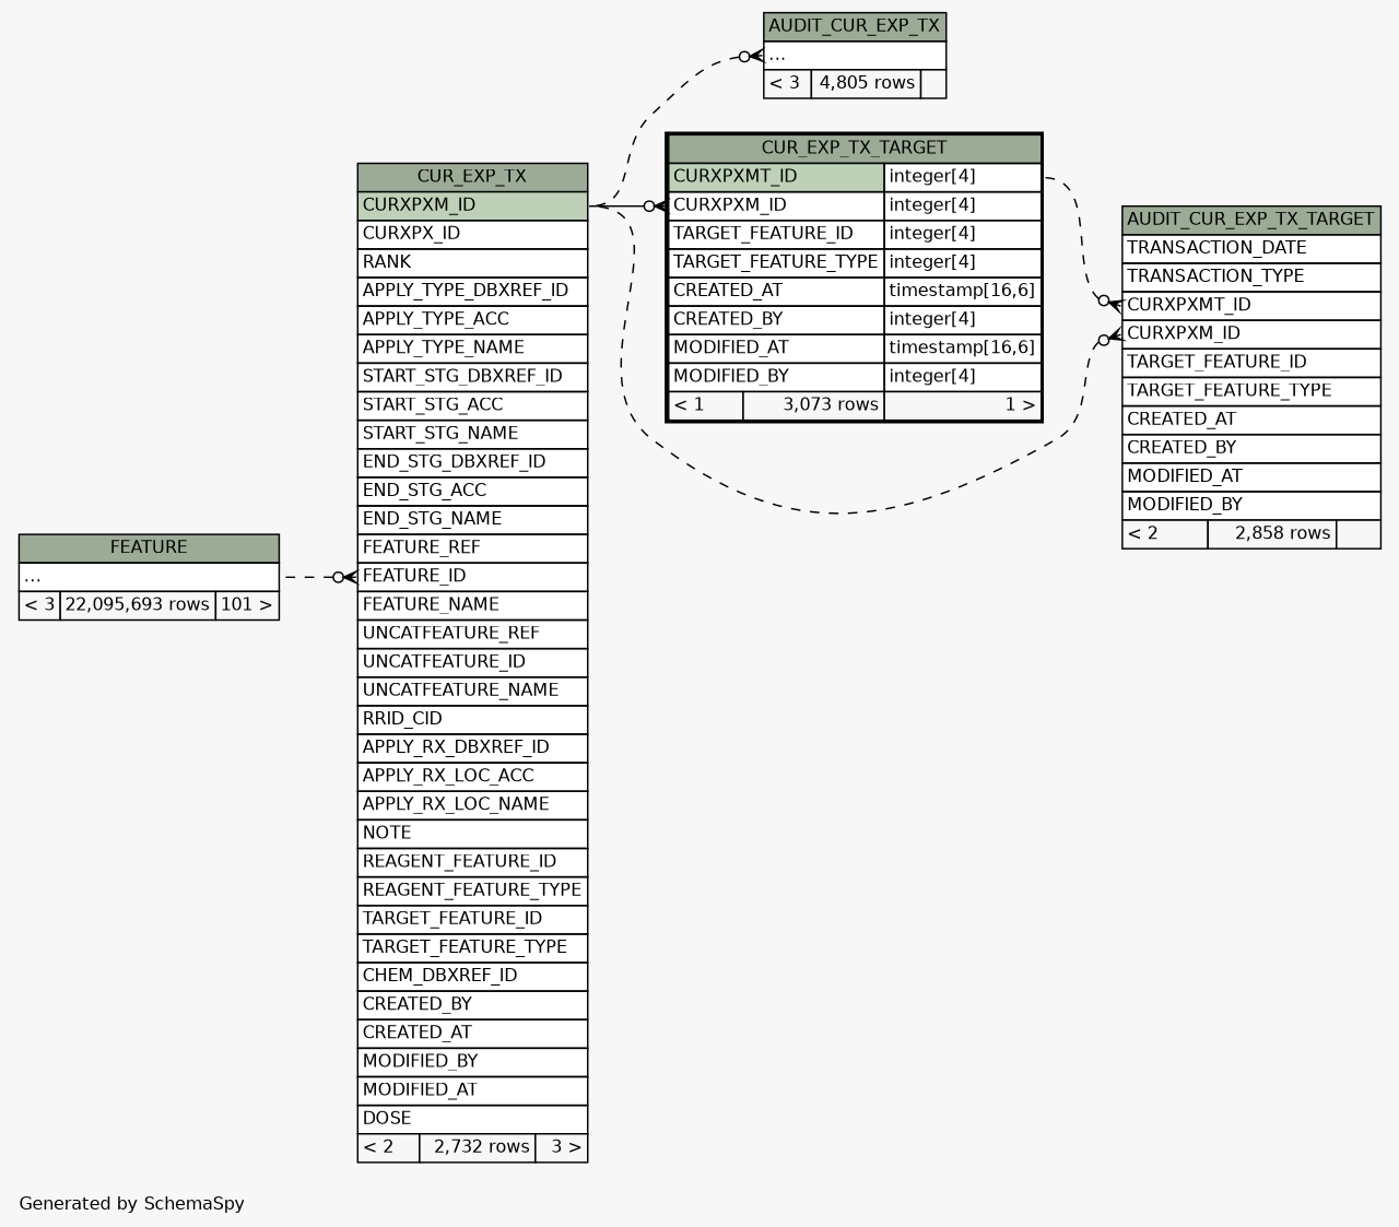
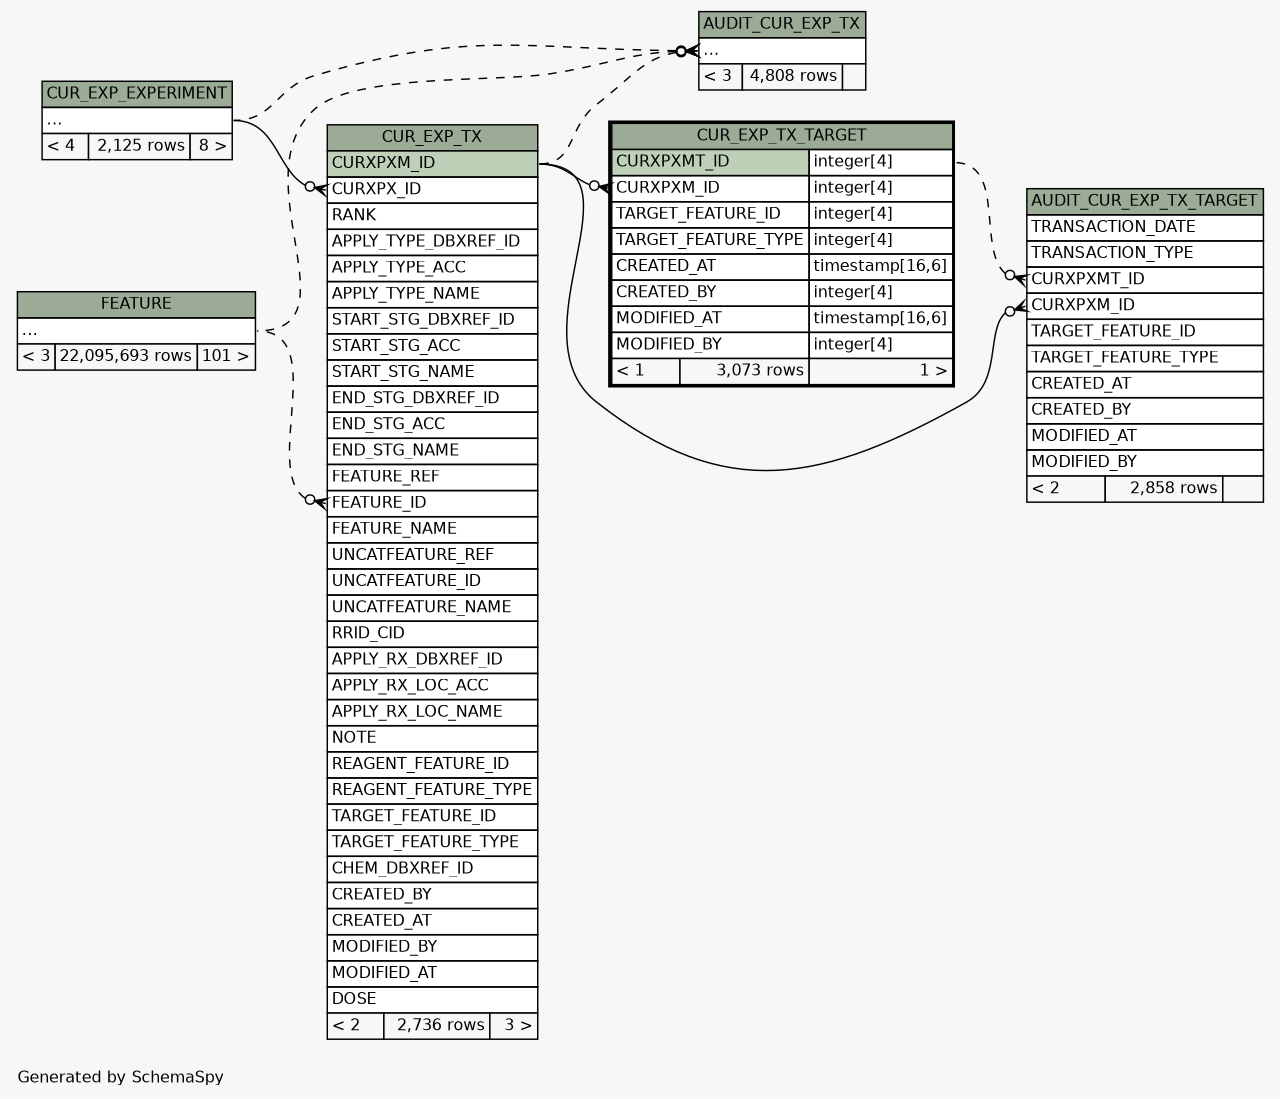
  digraph {
    bgcolor="#f7f7f7"
    fontname=Helvetica
    fontsize=11
    label="\nGenerated by SchemaSpy"
    labeljust=l
    nodesep=0.18
    rankdir=RL
    ranksep=0.46
    node [fontname=Helvetica fontsize=11 shape=plaintext]
    edge [arrowhead=none arrowsize=0.8 arrowtail=crowodot dir=back headport="elipses:e" style=dashed tailport="elipses:w"]
-   n1 [label=<     <TABLE BORDER="0" CELLBORDER="1" CELLSPACING="0" BGCOLOR="#ffffff">       <TR><TD COLSPAN="3" BGCOLOR="#9bab96" ALIGN="CENTER">AUDIT_CUR_EXP_TX</TD></TR>       <TR><TD PORT="elipses" COLSPAN="3" ALIGN="LEFT">...</TD></TR>       <TR><TD ALIGN="LEFT" BGCOLOR="#f7f7f7">&lt; 3</TD><TD ALIGN="RIGHT" BGCOLOR="#f7f7f7">4,805 rows</TD><TD ALIGN="RIGHT" BGCOLOR="#f7f7f7">  </TD></TR>     </TABLE>>]
-   n3 [label=<     <TABLE BORDER="0" CELLBORDER="1" CELLSPACING="0" BGCOLOR="#ffffff">       <TR><TD COLSPAN="3" BGCOLOR="#9bab96" ALIGN="CENTER">CUR_EXP_TX</TD></TR>       <TR><TD PORT="CURXPXM_ID" COLSPAN="3" BGCOLOR="#bed1b8" ALIGN="LEFT">CURXPXM_ID</TD></TR>       <TR><TD PORT="CURXPX_ID" COLSPAN="3" ALIGN="LEFT">CURXPX_ID</TD></TR>       <TR><TD PORT="RANK" COLSPAN="3" ALIGN="LEFT">RANK</TD></TR>       <TR><TD PORT="APPLY_TYPE_DBXREF_ID" COLSPAN="3" ALIGN="LEFT">APPLY_TYPE_DBXREF_ID</TD></TR>       <TR><TD PORT="APPLY_TYPE_ACC" COLSPAN="3" ALIGN="LEFT">APPLY_TYPE_ACC</TD></TR>       <TR><TD PORT="APPLY_TYPE_NAME" COLSPAN="3" ALIGN="LEFT">APPLY_TYPE_NAME</TD></TR>       <TR><TD PORT="START_STG_DBXREF_ID" COLSPAN="3" ALIGN="LEFT">START_STG_DBXREF_ID</TD></TR>       <TR><TD PORT="START_STG_ACC" COLSPAN="3" ALIGN="LEFT">START_STG_ACC</TD></TR>       <TR><TD PORT="START_STG_NAME" COLSPAN="3" ALIGN="LEFT">START_STG_NAME</TD></TR>       <TR><TD PORT="END_STG_DBXREF_ID" COLSPAN="3" ALIGN="LEFT">END_STG_DBXREF_ID</TD></TR>       <TR><TD PORT="END_STG_ACC" COLSPAN="3" ALIGN="LEFT">END_STG_ACC</TD></TR>       <TR><TD PORT="END_STG_NAME" COLSPAN="3" ALIGN="LEFT">END_STG_NAME</TD></TR>       <TR><TD PORT="FEATURE_REF" COLSPAN="3" ALIGN="LEFT">FEATURE_REF</TD></TR>       <TR><TD PORT="FEATURE_ID" COLSPAN="3" ALIGN="LEFT">FEATURE_ID</TD></TR>       <TR><TD PORT="FEATURE_NAME" COLSPAN="3" ALIGN="LEFT">FEATURE_NAME</TD></TR>       <TR><TD PORT="UNCATFEATURE_REF" COLSPAN="3" ALIGN="LEFT">UNCATFEATURE_REF</TD></TR>       <TR><TD PORT="UNCATFEATURE_ID" COLSPAN="3" ALIGN="LEFT">UNCATFEATURE_ID</TD></TR>       <TR><TD PORT="UNCATFEATURE_NAME" COLSPAN="3" ALIGN="LEFT">UNCATFEATURE_NAME</TD></TR>       <TR><TD PORT="RRID_CID" COLSPAN="3" ALIGN="LEFT">RRID_CID</TD></TR>       <TR><TD PORT="APPLY_RX_DBXREF_ID" COLSPAN="3" ALIGN="LEFT">APPLY_RX_DBXREF_ID</TD></TR>       <TR><TD PORT="APPLY_RX_LOC_ACC" COLSPAN="3" ALIGN="LEFT">APPLY_RX_LOC_ACC</TD></TR>       <TR><TD PORT="APPLY_RX_LOC_NAME" COLSPAN="3" ALIGN="LEFT">APPLY_RX_LOC_NAME</TD></TR>       <TR><TD PORT="NOTE" COLSPAN="3" ALIGN="LEFT">NOTE</TD></TR>       <TR><TD PORT="REAGENT_FEATURE_ID" COLSPAN="3" ALIGN="LEFT">REAGENT_FEATURE_ID</TD></TR>       <TR><TD PORT="REAGENT_FEATURE_TYPE" COLSPAN="3" ALIGN="LEFT">REAGENT_FEATURE_TYPE</TD></TR>       <TR><TD PORT="TARGET_FEATURE_ID" COLSPAN="3" ALIGN="LEFT">TARGET_FEATURE_ID</TD></TR>       <TR><TD PORT="TARGET_FEATURE_TYPE" COLSPAN="3" ALIGN="LEFT">TARGET_FEATURE_TYPE</TD></TR>       <TR><TD PORT="CHEM_DBXREF_ID" COLSPAN="3" ALIGN="LEFT">CHEM_DBXREF_ID</TD></TR>       <TR><TD PORT="CREATED_BY" COLSPAN="3" ALIGN="LEFT">CREATED_BY</TD></TR>       <TR><TD PORT="CREATED_AT" COLSPAN="3" ALIGN="LEFT">CREATED_AT</TD></TR>       <TR><TD PORT="MODIFIED_BY" COLSPAN="3" ALIGN="LEFT">MODIFIED_BY</TD></TR>       <TR><TD PORT="MODIFIED_AT" COLSPAN="3" ALIGN="LEFT">MODIFIED_AT</TD></TR>       <TR><TD PORT="DOSE" COLSPAN="3" ALIGN="LEFT">DOSE</TD></TR>       <TR><TD ALIGN="LEFT" BGCOLOR="#f7f7f7">&lt; 2</TD><TD ALIGN="RIGHT" BGCOLOR="#f7f7f7">2,732 rows</TD><TD ALIGN="RIGHT" BGCOLOR="#f7f7f7">3 &gt;</TD></TR>     </TABLE>>]
+   n1 [label=<     <TABLE BORDER="0" CELLBORDER="1" CELLSPACING="0" BGCOLOR="#ffffff">       <TR><TD COLSPAN="3" BGCOLOR="#9bab96" ALIGN="CENTER">AUDIT_CUR_EXP_TX</TD></TR>       <TR><TD PORT="elipses" COLSPAN="3" ALIGN="LEFT">...</TD></TR>       <TR><TD ALIGN="LEFT" BGCOLOR="#f7f7f7">&lt; 3</TD><TD ALIGN="RIGHT" BGCOLOR="#f7f7f7">4,808 rows</TD><TD ALIGN="RIGHT" BGCOLOR="#f7f7f7">  </TD></TR>     </TABLE>>]
+   n2 [label=<     <TABLE BORDER="0" CELLBORDER="1" CELLSPACING="0" BGCOLOR="#ffffff">       <TR><TD COLSPAN="3" BGCOLOR="#9bab96" ALIGN="CENTER">CUR_EXP_EXPERIMENT</TD></TR>       <TR><TD PORT="elipses" COLSPAN="3" ALIGN="LEFT">...</TD></TR>       <TR><TD ALIGN="LEFT" BGCOLOR="#f7f7f7">&lt; 4</TD><TD ALIGN="RIGHT" BGCOLOR="#f7f7f7">2,125 rows</TD><TD ALIGN="RIGHT" BGCOLOR="#f7f7f7">8 &gt;</TD></TR>     </TABLE>>]
+   n3 [label=<     <TABLE BORDER="0" CELLBORDER="1" CELLSPACING="0" BGCOLOR="#ffffff">       <TR><TD COLSPAN="3" BGCOLOR="#9bab96" ALIGN="CENTER">CUR_EXP_TX</TD></TR>       <TR><TD PORT="CURXPXM_ID" COLSPAN="3" BGCOLOR="#bed1b8" ALIGN="LEFT">CURXPXM_ID</TD></TR>       <TR><TD PORT="CURXPX_ID" COLSPAN="3" ALIGN="LEFT">CURXPX_ID</TD></TR>       <TR><TD PORT="RANK" COLSPAN="3" ALIGN="LEFT">RANK</TD></TR>       <TR><TD PORT="APPLY_TYPE_DBXREF_ID" COLSPAN="3" ALIGN="LEFT">APPLY_TYPE_DBXREF_ID</TD></TR>       <TR><TD PORT="APPLY_TYPE_ACC" COLSPAN="3" ALIGN="LEFT">APPLY_TYPE_ACC</TD></TR>       <TR><TD PORT="APPLY_TYPE_NAME" COLSPAN="3" ALIGN="LEFT">APPLY_TYPE_NAME</TD></TR>       <TR><TD PORT="START_STG_DBXREF_ID" COLSPAN="3" ALIGN="LEFT">START_STG_DBXREF_ID</TD></TR>       <TR><TD PORT="START_STG_ACC" COLSPAN="3" ALIGN="LEFT">START_STG_ACC</TD></TR>       <TR><TD PORT="START_STG_NAME" COLSPAN="3" ALIGN="LEFT">START_STG_NAME</TD></TR>       <TR><TD PORT="END_STG_DBXREF_ID" COLSPAN="3" ALIGN="LEFT">END_STG_DBXREF_ID</TD></TR>       <TR><TD PORT="END_STG_ACC" COLSPAN="3" ALIGN="LEFT">END_STG_ACC</TD></TR>       <TR><TD PORT="END_STG_NAME" COLSPAN="3" ALIGN="LEFT">END_STG_NAME</TD></TR>       <TR><TD PORT="FEATURE_REF" COLSPAN="3" ALIGN="LEFT">FEATURE_REF</TD></TR>       <TR><TD PORT="FEATURE_ID" COLSPAN="3" ALIGN="LEFT">FEATURE_ID</TD></TR>       <TR><TD PORT="FEATURE_NAME" COLSPAN="3" ALIGN="LEFT">FEATURE_NAME</TD></TR>       <TR><TD PORT="UNCATFEATURE_REF" COLSPAN="3" ALIGN="LEFT">UNCATFEATURE_REF</TD></TR>       <TR><TD PORT="UNCATFEATURE_ID" COLSPAN="3" ALIGN="LEFT">UNCATFEATURE_ID</TD></TR>       <TR><TD PORT="UNCATFEATURE_NAME" COLSPAN="3" ALIGN="LEFT">UNCATFEATURE_NAME</TD></TR>       <TR><TD PORT="RRID_CID" COLSPAN="3" ALIGN="LEFT">RRID_CID</TD></TR>       <TR><TD PORT="APPLY_RX_DBXREF_ID" COLSPAN="3" ALIGN="LEFT">APPLY_RX_DBXREF_ID</TD></TR>       <TR><TD PORT="APPLY_RX_LOC_ACC" COLSPAN="3" ALIGN="LEFT">APPLY_RX_LOC_ACC</TD></TR>       <TR><TD PORT="APPLY_RX_LOC_NAME" COLSPAN="3" ALIGN="LEFT">APPLY_RX_LOC_NAME</TD></TR>       <TR><TD PORT="NOTE" COLSPAN="3" ALIGN="LEFT">NOTE</TD></TR>       <TR><TD PORT="REAGENT_FEATURE_ID" COLSPAN="3" ALIGN="LEFT">REAGENT_FEATURE_ID</TD></TR>       <TR><TD PORT="REAGENT_FEATURE_TYPE" COLSPAN="3" ALIGN="LEFT">REAGENT_FEATURE_TYPE</TD></TR>       <TR><TD PORT="TARGET_FEATURE_ID" COLSPAN="3" ALIGN="LEFT">TARGET_FEATURE_ID</TD></TR>       <TR><TD PORT="TARGET_FEATURE_TYPE" COLSPAN="3" ALIGN="LEFT">TARGET_FEATURE_TYPE</TD></TR>       <TR><TD PORT="CHEM_DBXREF_ID" COLSPAN="3" ALIGN="LEFT">CHEM_DBXREF_ID</TD></TR>       <TR><TD PORT="CREATED_BY" COLSPAN="3" ALIGN="LEFT">CREATED_BY</TD></TR>       <TR><TD PORT="CREATED_AT" COLSPAN="3" ALIGN="LEFT">CREATED_AT</TD></TR>       <TR><TD PORT="MODIFIED_BY" COLSPAN="3" ALIGN="LEFT">MODIFIED_BY</TD></TR>       <TR><TD PORT="MODIFIED_AT" COLSPAN="3" ALIGN="LEFT">MODIFIED_AT</TD></TR>       <TR><TD PORT="DOSE" COLSPAN="3" ALIGN="LEFT">DOSE</TD></TR>       <TR><TD ALIGN="LEFT" BGCOLOR="#f7f7f7">&lt; 2</TD><TD ALIGN="RIGHT" BGCOLOR="#f7f7f7">2,736 rows</TD><TD ALIGN="RIGHT" BGCOLOR="#f7f7f7">3 &gt;</TD></TR>     </TABLE>>]
    n4 [label=<     <TABLE BORDER="0" CELLBORDER="1" CELLSPACING="0" BGCOLOR="#ffffff">       <TR><TD COLSPAN="3" BGCOLOR="#9bab96" ALIGN="CENTER">FEATURE</TD></TR>       <TR><TD PORT="elipses" COLSPAN="3" ALIGN="LEFT">...</TD></TR>       <TR><TD ALIGN="LEFT" BGCOLOR="#f7f7f7">&lt; 3</TD><TD ALIGN="RIGHT" BGCOLOR="#f7f7f7">22,095,693 rows</TD><TD ALIGN="RIGHT" BGCOLOR="#f7f7f7">101 &gt;</TD></TR>     </TABLE>>]
    n5 [label=<     <TABLE BORDER="0" CELLBORDER="1" CELLSPACING="0" BGCOLOR="#ffffff">       <TR><TD COLSPAN="3" BGCOLOR="#9bab96" ALIGN="CENTER">AUDIT_CUR_EXP_TX_TARGET</TD></TR>       <TR><TD PORT="TRANSACTION_DATE" COLSPAN="3" ALIGN="LEFT">TRANSACTION_DATE</TD></TR>       <TR><TD PORT="TRANSACTION_TYPE" COLSPAN="3" ALIGN="LEFT">TRANSACTION_TYPE</TD></TR>       <TR><TD PORT="CURXPXMT_ID" COLSPAN="3" ALIGN="LEFT">CURXPXMT_ID</TD></TR>       <TR><TD PORT="CURXPXM_ID" COLSPAN="3" ALIGN="LEFT">CURXPXM_ID</TD></TR>       <TR><TD PORT="TARGET_FEATURE_ID" COLSPAN="3" ALIGN="LEFT">TARGET_FEATURE_ID</TD></TR>       <TR><TD PORT="TARGET_FEATURE_TYPE" COLSPAN="3" ALIGN="LEFT">TARGET_FEATURE_TYPE</TD></TR>       <TR><TD PORT="CREATED_AT" COLSPAN="3" ALIGN="LEFT">CREATED_AT</TD></TR>       <TR><TD PORT="CREATED_BY" COLSPAN="3" ALIGN="LEFT">CREATED_BY</TD></TR>       <TR><TD PORT="MODIFIED_AT" COLSPAN="3" ALIGN="LEFT">MODIFIED_AT</TD></TR>       <TR><TD PORT="MODIFIED_BY" COLSPAN="3" ALIGN="LEFT">MODIFIED_BY</TD></TR>       <TR><TD ALIGN="LEFT" BGCOLOR="#f7f7f7">&lt; 2</TD><TD ALIGN="RIGHT" BGCOLOR="#f7f7f7">2,858 rows</TD><TD ALIGN="RIGHT" BGCOLOR="#f7f7f7">  </TD></TR>     </TABLE>>]
    n6 [label=<     <TABLE BORDER="2" CELLBORDER="1" CELLSPACING="0" BGCOLOR="#ffffff">       <TR><TD COLSPAN="3" BGCOLOR="#9bab96" ALIGN="CENTER">CUR_EXP_TX_TARGET</TD></TR>       <TR><TD PORT="CURXPXMT_ID" COLSPAN="2" BGCOLOR="#bed1b8" ALIGN="LEFT">CURXPXMT_ID</TD><TD PORT="CURXPXMT_ID.type" ALIGN="LEFT">integer[4]</TD></TR>       <TR><TD PORT="CURXPXM_ID" COLSPAN="2" ALIGN="LEFT">CURXPXM_ID</TD><TD PORT="CURXPXM_ID.type" ALIGN="LEFT">integer[4]</TD></TR>       <TR><TD PORT="TARGET_FEATURE_ID" COLSPAN="2" ALIGN="LEFT">TARGET_FEATURE_ID</TD><TD PORT="TARGET_FEATURE_ID.type" ALIGN="LEFT">integer[4]</TD></TR>       <TR><TD PORT="TARGET_FEATURE_TYPE" COLSPAN="2" ALIGN="LEFT">TARGET_FEATURE_TYPE</TD><TD PORT="TARGET_FEATURE_TYPE.type" ALIGN="LEFT">integer[4]</TD></TR>       <TR><TD PORT="CREATED_AT" COLSPAN="2" ALIGN="LEFT">CREATED_AT</TD><TD PORT="CREATED_AT.type" ALIGN="LEFT">timestamp[16,6]</TD></TR>       <TR><TD PORT="CREATED_BY" COLSPAN="2" ALIGN="LEFT">CREATED_BY</TD><TD PORT="CREATED_BY.type" ALIGN="LEFT">integer[4]</TD></TR>       <TR><TD PORT="MODIFIED_AT" COLSPAN="2" ALIGN="LEFT">MODIFIED_AT</TD><TD PORT="MODIFIED_AT.type" ALIGN="LEFT">timestamp[16,6]</TD></TR>       <TR><TD PORT="MODIFIED_BY" COLSPAN="2" ALIGN="LEFT">MODIFIED_BY</TD><TD PORT="MODIFIED_BY.type" ALIGN="LEFT">integer[4]</TD></TR>       <TR><TD ALIGN="LEFT" BGCOLOR="#f7f7f7">&lt; 1</TD><TD ALIGN="RIGHT" BGCOLOR="#f7f7f7">3,073 rows</TD><TD ALIGN="RIGHT" BGCOLOR="#f7f7f7">1 &gt;</TD></TR>     </TABLE>>]
+   n1 -> n2
    n1 -> n3 [headport="CURXPXM_ID:e"]
+   n1 -> n4
+   n3 -> n2 [tailport="CURXPX_ID:w" style=""]
    n3 -> n4 [tailport="FEATURE_ID:w"]
-   n5 -> n3 [headport="CURXPXM_ID:e" tailport="CURXPXM_ID:w"]
+   n5 -> n3 [headport="CURXPXM_ID:e" style=solid tailport="CURXPXM_ID:w"]
    n5 -> n6 [headport="CURXPXMT_ID.type:e" tailport="CURXPXMT_ID:w"]
    n6 -> n3 [headport="CURXPXM_ID:e" tailport="CURXPXM_ID:w" style=""]
  }
